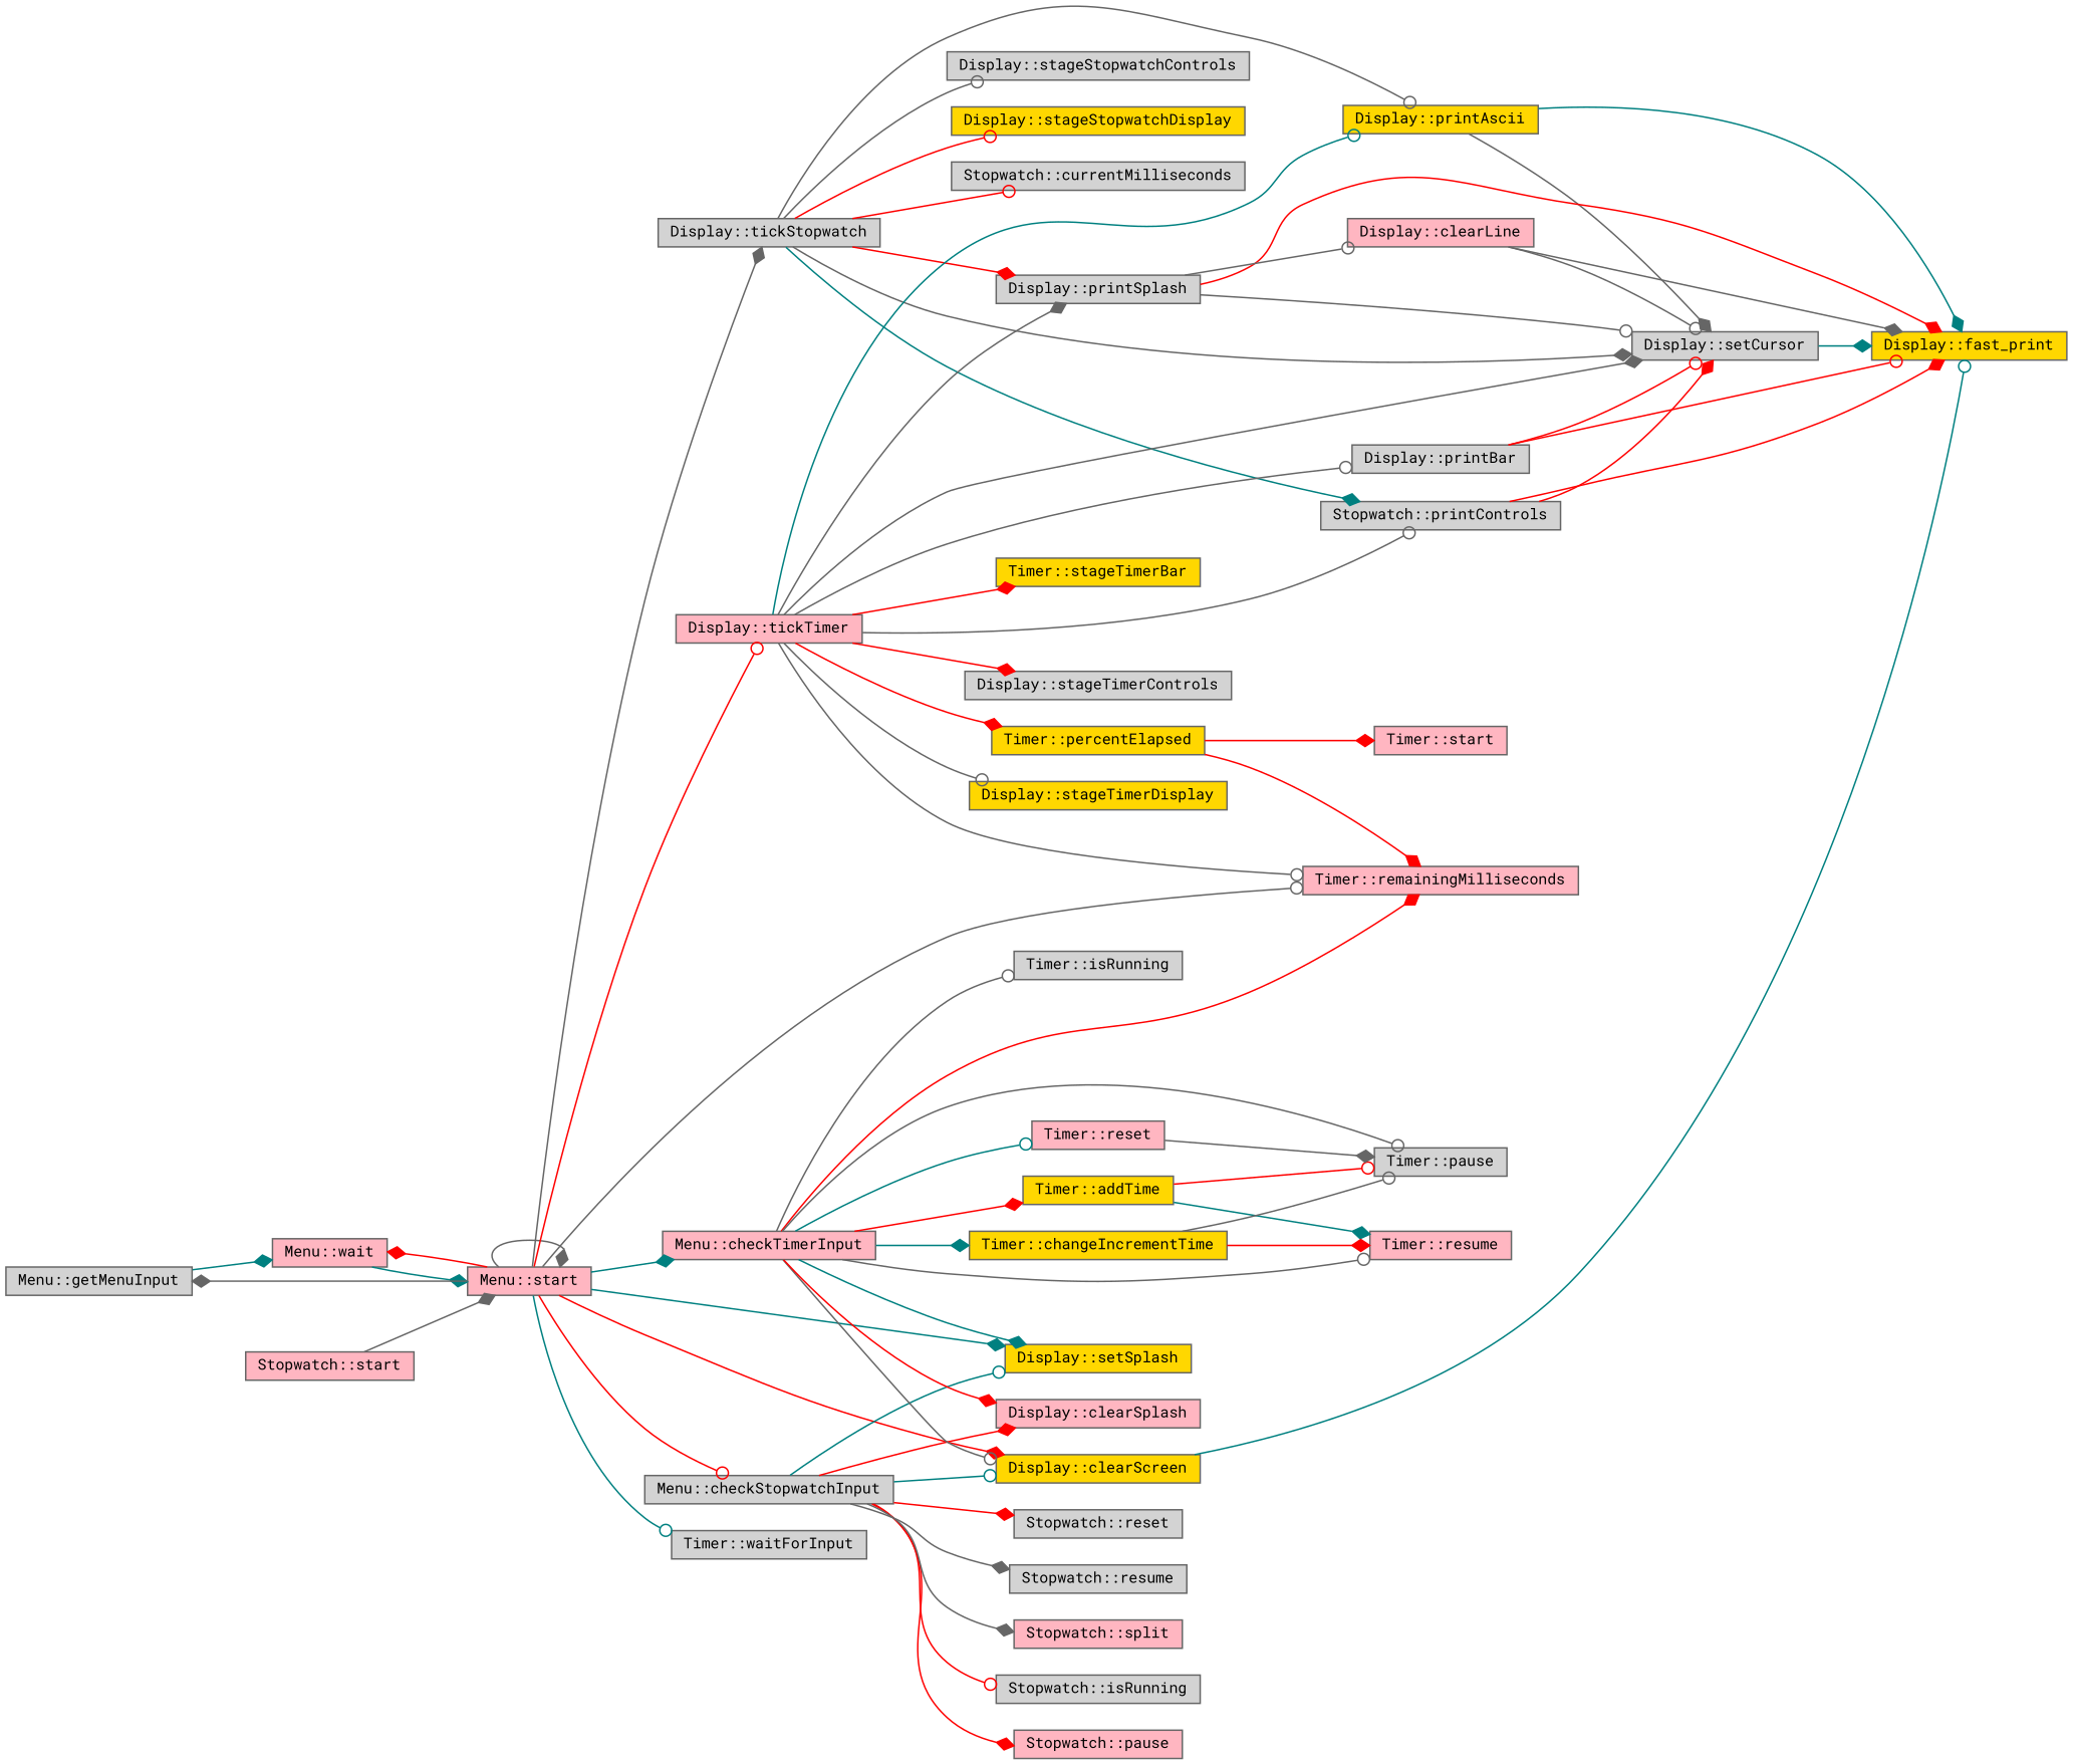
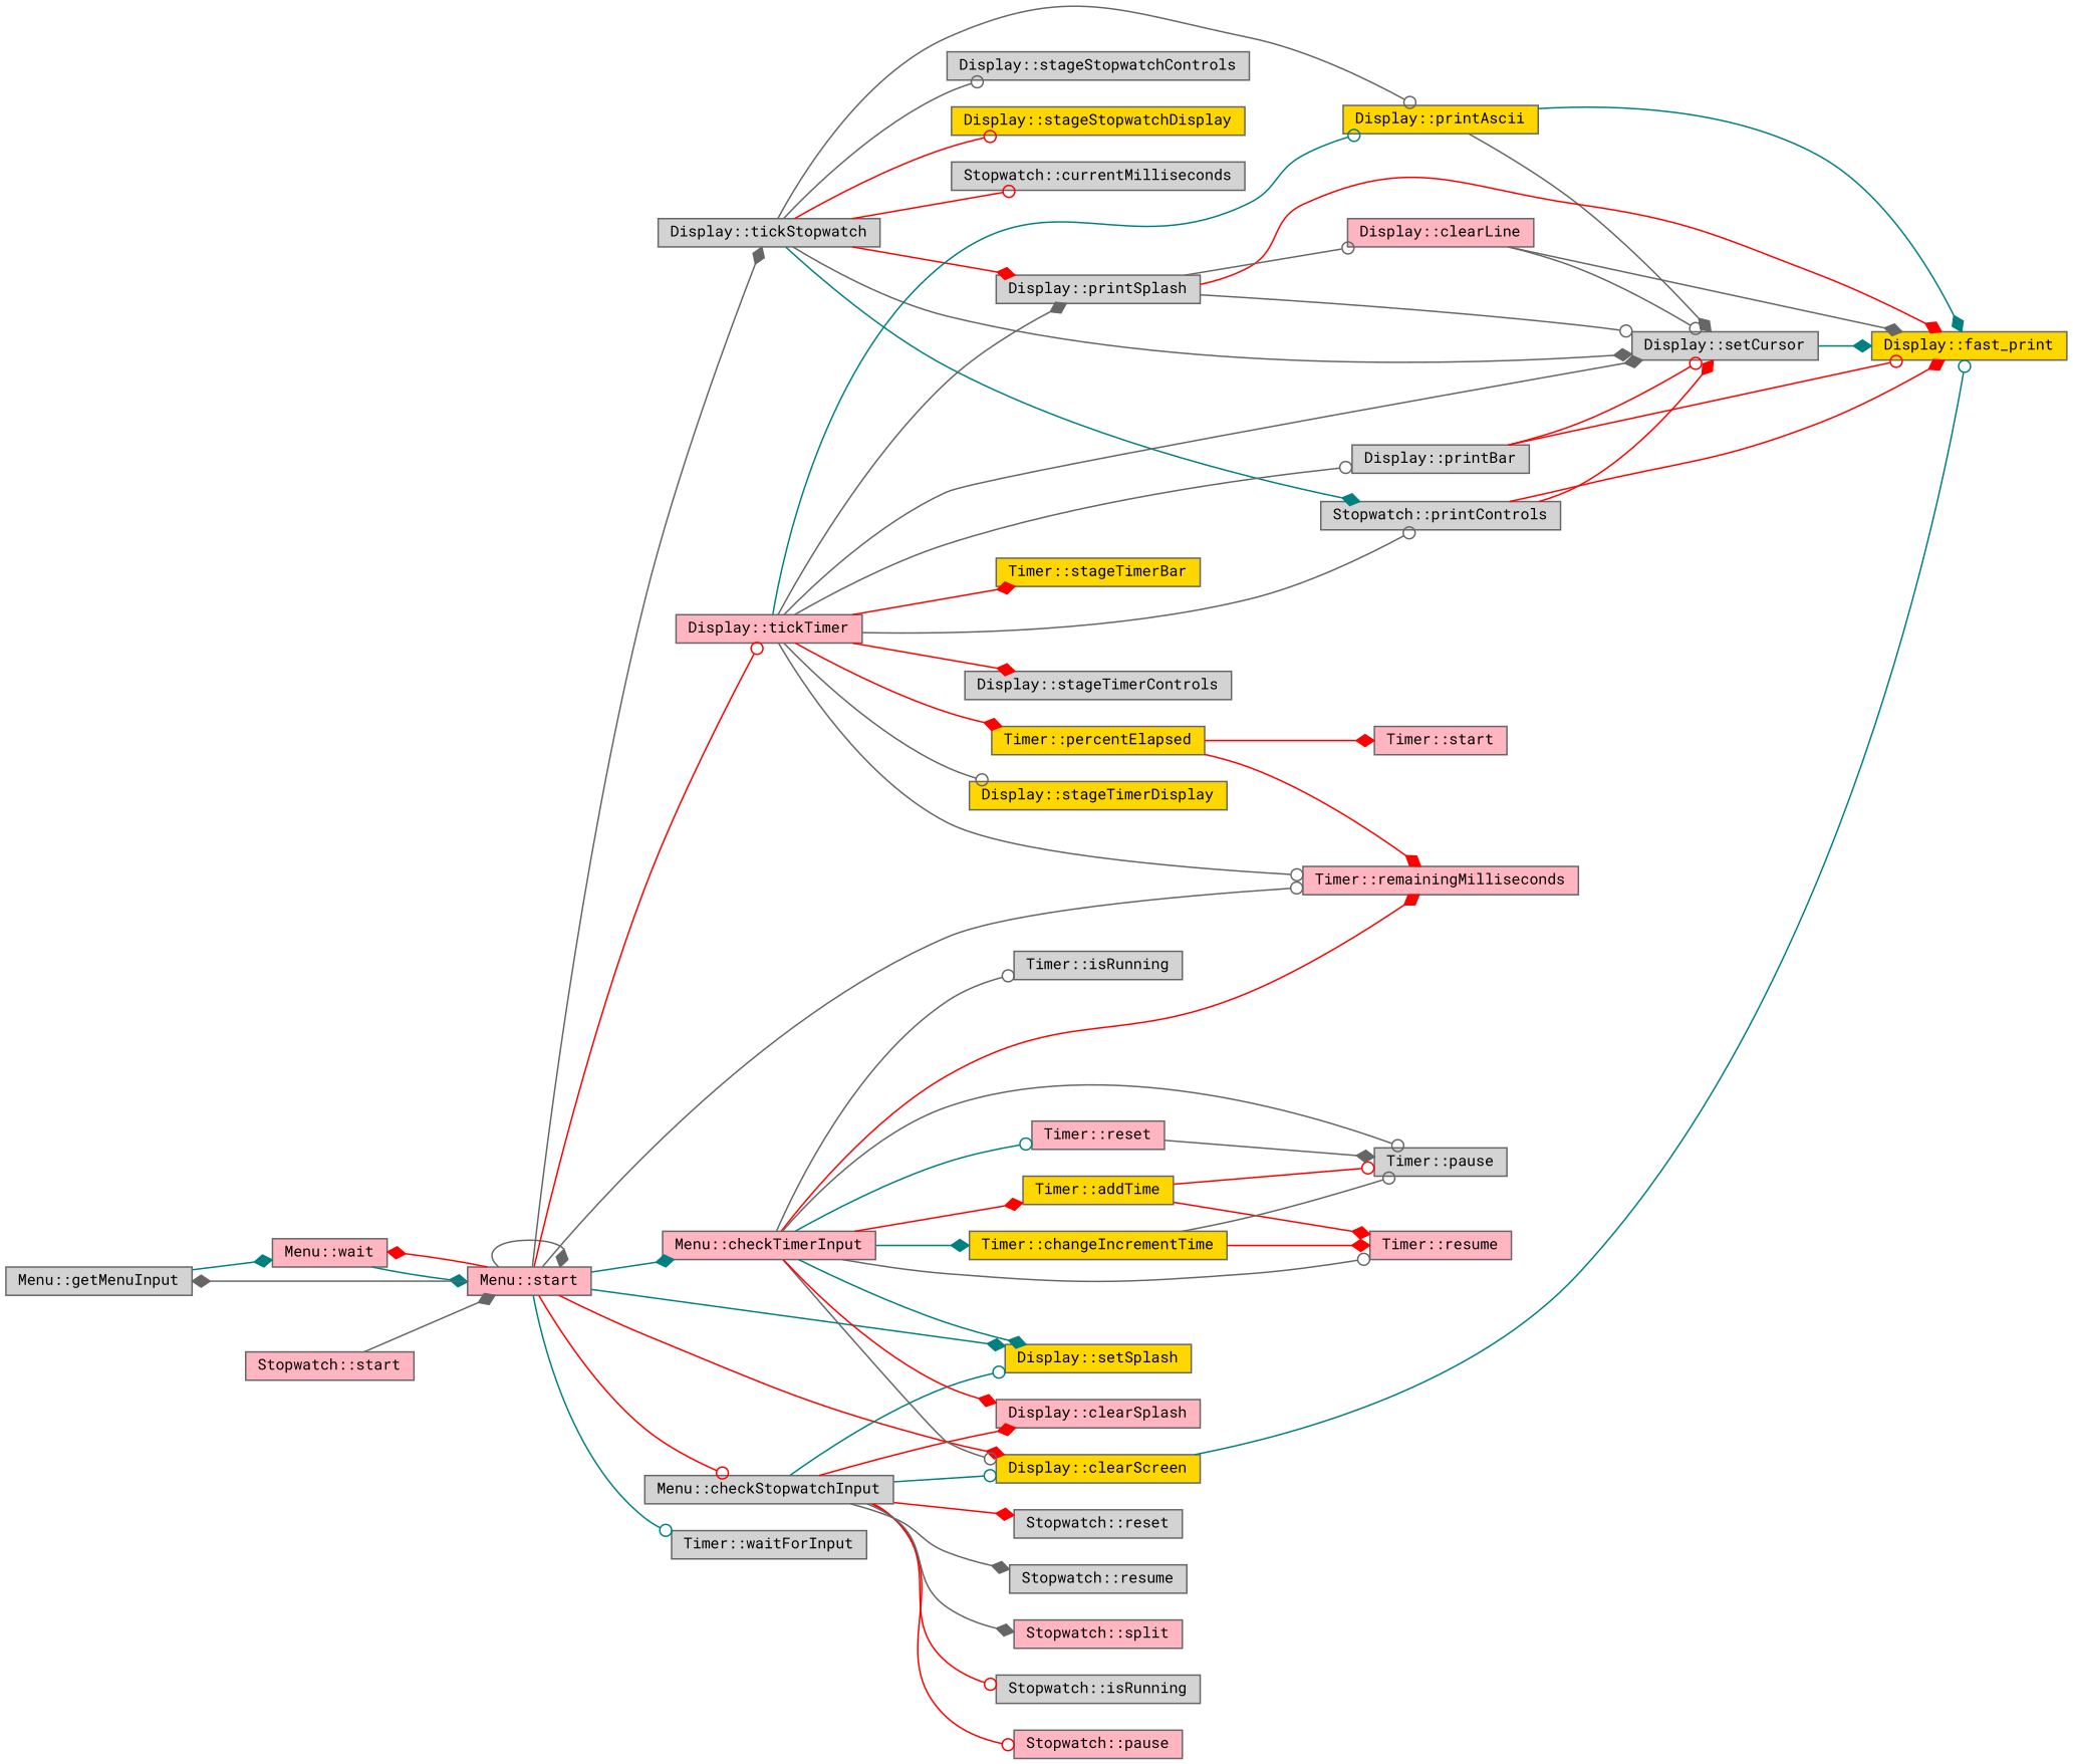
  digraph {
    fontname="Roboto Mono"
    rankdir=LR
    node [color=grey40 fillcolor=lightgrey fontname="Roboto Mono" fontsize=10 shape=box style=filled]
    edge [arrowhead=diamond color=gray40 fontname="Roboto Mono" fontsize=10 labelfontname=Helvetica labelfontsize=10 style=solid]
    n1 [color=gray40 fontcolor=black height=0.2 label="Menu::getMenuInput" width=0.4]
    n2 [fillcolor=lightpink height=0.2 label="Menu::wait" width=0.4]
    n3 [fillcolor=lightpink height=0.2 label="Menu::start" width=0.4]
    n4 [height=0.2 label="Menu::checkStopwatchInput" width=0.4]
    n5 [fillcolor=gold height=0.2 label="Display::clearScreen" width=0.4]
    n6 [fillcolor=gold height=0.2 label="Display::setSplash" width=0.4]
    n7 [fillcolor=lightpink height=0.2 label="Menu::checkTimerInput" width=0.4]
    n8 [fillcolor=lightpink height=0.2 label="Timer::remainingMilliseconds" width=0.4]
    n9 [height=0.2 label="Display::tickStopwatch" width=0.4]
    n10 [fillcolor=lightpink height=0.2 label="Display::tickTimer" width=0.4]
    n11 [height=0.2 label="Timer::waitForInput" width=0.4]
    n12 [fillcolor=lightpink height=0.2 label="Display::clearSplash" width=0.4]
    n13 [height=0.2 label="Stopwatch::isRunning" width=0.4]
    n14 [fillcolor=lightpink height=0.2 label="Stopwatch::pause" width=0.4]
    n15 [height=0.2 label="Stopwatch::reset" width=0.4]
    n16 [height=0.2 label="Stopwatch::resume" width=0.4]
    n17 [fillcolor=lightpink height=0.2 label="Stopwatch::split" width=0.4]
    n18 [fillcolor=gold height=0.2 label="Display::fast_print" width=0.4]
    n19 [fillcolor=gold height=0.2 label="Timer::addTime" width=0.4]
    n20 [height=0.2 label="Timer::pause" width=0.4]
    n21 [fillcolor=lightpink height=0.2 label="Timer::resume" width=0.4]
    n22 [fillcolor=gold height=0.2 label="Timer::changeIncrementTime" width=0.4]
    n23 [height=0.2 label="Timer::isRunning" width=0.4]
    n24 [fillcolor=lightpink height=0.2 label="Timer::reset" width=0.4]
    n25 [fillcolor=lightpink height=0.2 label="Stopwatch::start" width=0.4]
    n26 [height=0.2 label="Stopwatch::currentMilliseconds" width=0.4]
    n27 [fillcolor=gold height=0.2 label="Display::printAscii" width=0.4]
    n28 [height=0.2 label="Display::setCursor" width=0.4]
    n29 [height=0.2 label="Stopwatch::printControls" width=0.4]
    n30 [height=0.2 label="Display::printSplash" width=0.4]
    n31 [height=0.2 label="Display::stageStopwatchControls" width=0.4]
    n32 [fillcolor=gold height=0.2 label="Display::stageStopwatchDisplay" width=0.4]
    n33 [fillcolor=gold height=0.2 label="Timer::percentElapsed" width=0.4]
    n34 [height=0.2 label="Display::printBar" width=0.4]
    n35 [fillcolor=gold height=0.2 label="Timer::stageTimerBar" width=0.4]
    n36 [height=0.2 label="Display::stageTimerControls" width=0.4]
    n37 [fillcolor=gold height=0.2 label="Display::stageTimerDisplay" width=0.4]
    n38 [fillcolor=lightpink height=0.2 label="Display::clearLine" width=0.4]
    n39 [fillcolor=lightpink height=0.2 label="Timer::start" width=0.4]
    n1 -> n2 [color=teal]
    n2 -> n3 [color=teal]
    n3 -> n1
    n3 -> n2 [color=red]
    n3 -> n3
    n3 -> n4 [arrowhead=odot color=red]
    n3 -> n5 [color=red]
    n3 -> n6 [color=teal]
    n3 -> n7 [color=teal]
    n3 -> n8 [arrowhead=odot]
    n3 -> n9
    n3 -> n10 [arrowhead=odot color=red]
    n3 -> n11 [arrowhead=odot color=teal]
    n4 -> n5 [arrowhead=odot color=teal]
    n4 -> n6 [arrowhead=odot color=teal]
    n4 -> n12 [color=red]
    n4 -> n13 [arrowhead=odot color=red]
-   n4 -> n14 [color=red]
+   n4 -> n14 [arrowhead=odot color=red]
    n4 -> n15 [color=red]
    n4 -> n16
    n4 -> n17
    n5 -> n18 [arrowhead=odot color=teal]
    n7 -> n5 [arrowhead=odot]
    n7 -> n6 [color=teal]
    n7 -> n8 [color=red]
    n7 -> n12 [color=red]
    n7 -> n19 [color=red]
    n7 -> n20 [arrowhead=odot]
    n7 -> n21 [arrowhead=odot]
    n7 -> n22 [color=teal]
    n7 -> n23 [arrowhead=odot]
    n7 -> n24 [arrowhead=odot color=teal]
    n9 -> n26 [arrowhead=odot color=red]
    n9 -> n27 [arrowhead=odot]
    n9 -> n28
    n9 -> n29 [color=teal]
    n9 -> n30 [color=red]
    n9 -> n31 [arrowhead=odot]
    n9 -> n32 [arrowhead=odot color=red]
    n10 -> n8 [arrowhead=odot]
    n10 -> n27 [arrowhead=odot color=teal]
    n10 -> n28
    n10 -> n29 [arrowhead=odot]
    n10 -> n30
    n10 -> n33 [color=red]
    n10 -> n34 [arrowhead=odot]
    n10 -> n35 [color=red]
    n10 -> n36 [color=red]
    n10 -> n37 [arrowhead=odot]
    n19 -> n20 [arrowhead=odot color=red]
-   n19 -> n21 [color=teal]
+   n19 -> n21 [color=red]
    n22 -> n20 [arrowhead=odot]
    n22 -> n21 [color=red]
    n24 -> n20
    n25 -> n3
    n27 -> n18 [color=teal]
    n27 -> n28
    n28 -> n18 [color=teal]
    n29 -> n18 [color=red]
    n29 -> n28 [color=red]
    n30 -> n18 [color=red]
    n30 -> n28 [arrowhead=odot]
    n30 -> n38 [arrowhead=odot]
    n33 -> n8 [color=red]
    n33 -> n39 [color=red]
    n34 -> n18 [arrowhead=odot color=red]
    n34 -> n28 [arrowhead=odot color=red]
    n38 -> n18
    n38 -> n28 [arrowhead=odot]
  }
